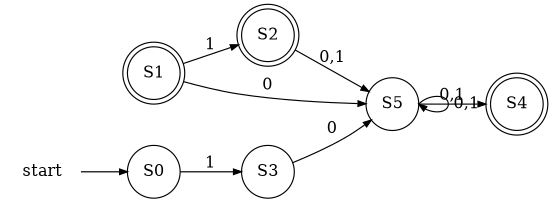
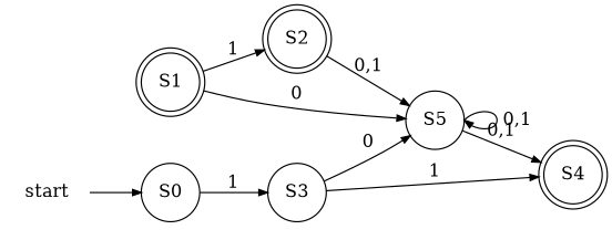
  digraph {
    beautify=true
    rankdir=LR
    node [shape=circle]
    edge [arrowsize=0.7]
    S1 [shape=doublecircle]
    S2 [shape=doublecircle]
    S5
    S4 [shape=doublecircle]
    start [color=white]
    S0
    S3
    S1 -> S2 [label=1]
    S1 -> S5 [label=0]
    S2 -> S5 [label="0,1"]
    S5 -> S5 [headport=e label=" 0,1" tailport=e]
    S5 -> S4 [label="0,1"]
    start -> S0
    S0 -> S3 [label=1]
    S3 -> S5 [label=0]
+   S3 -> S4 [label=1]
  }
